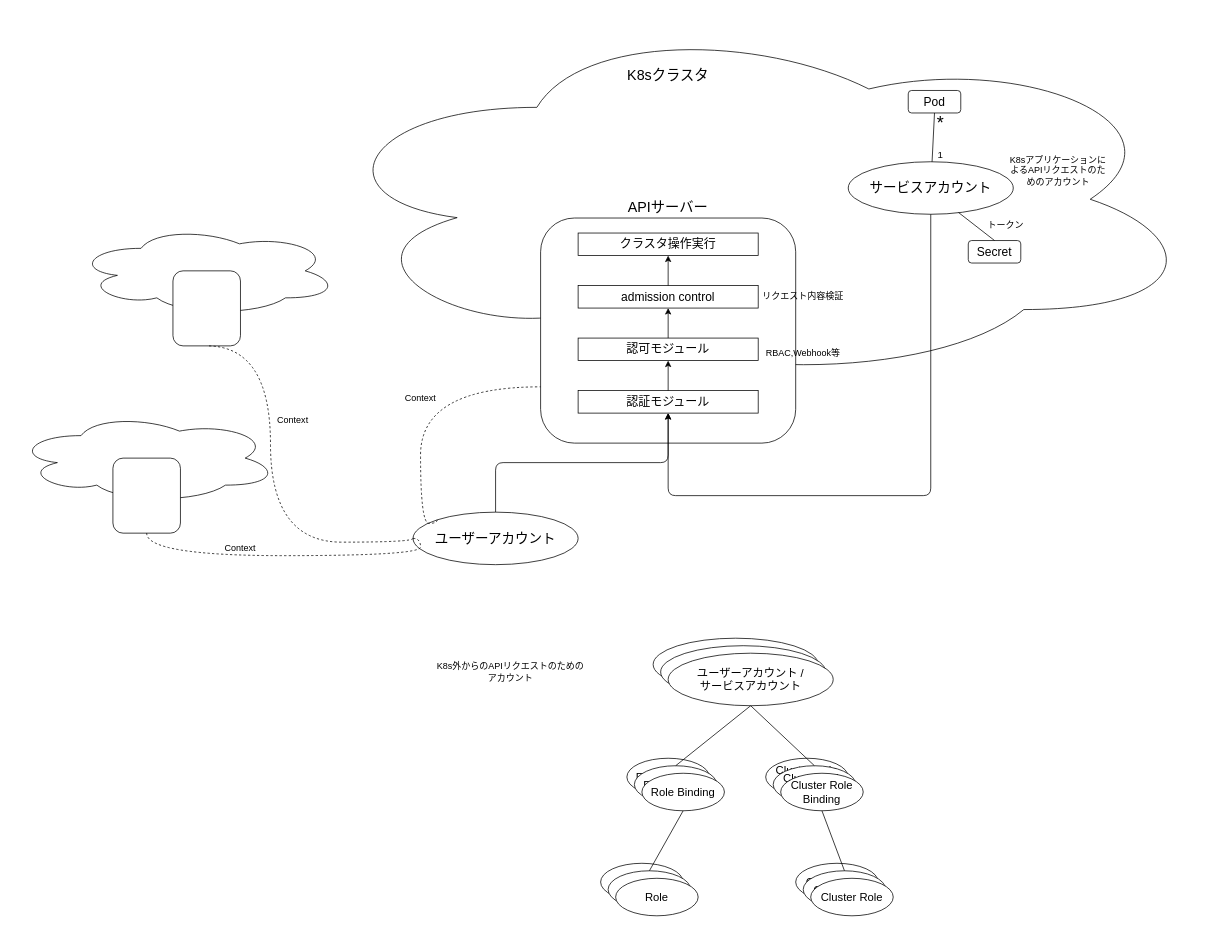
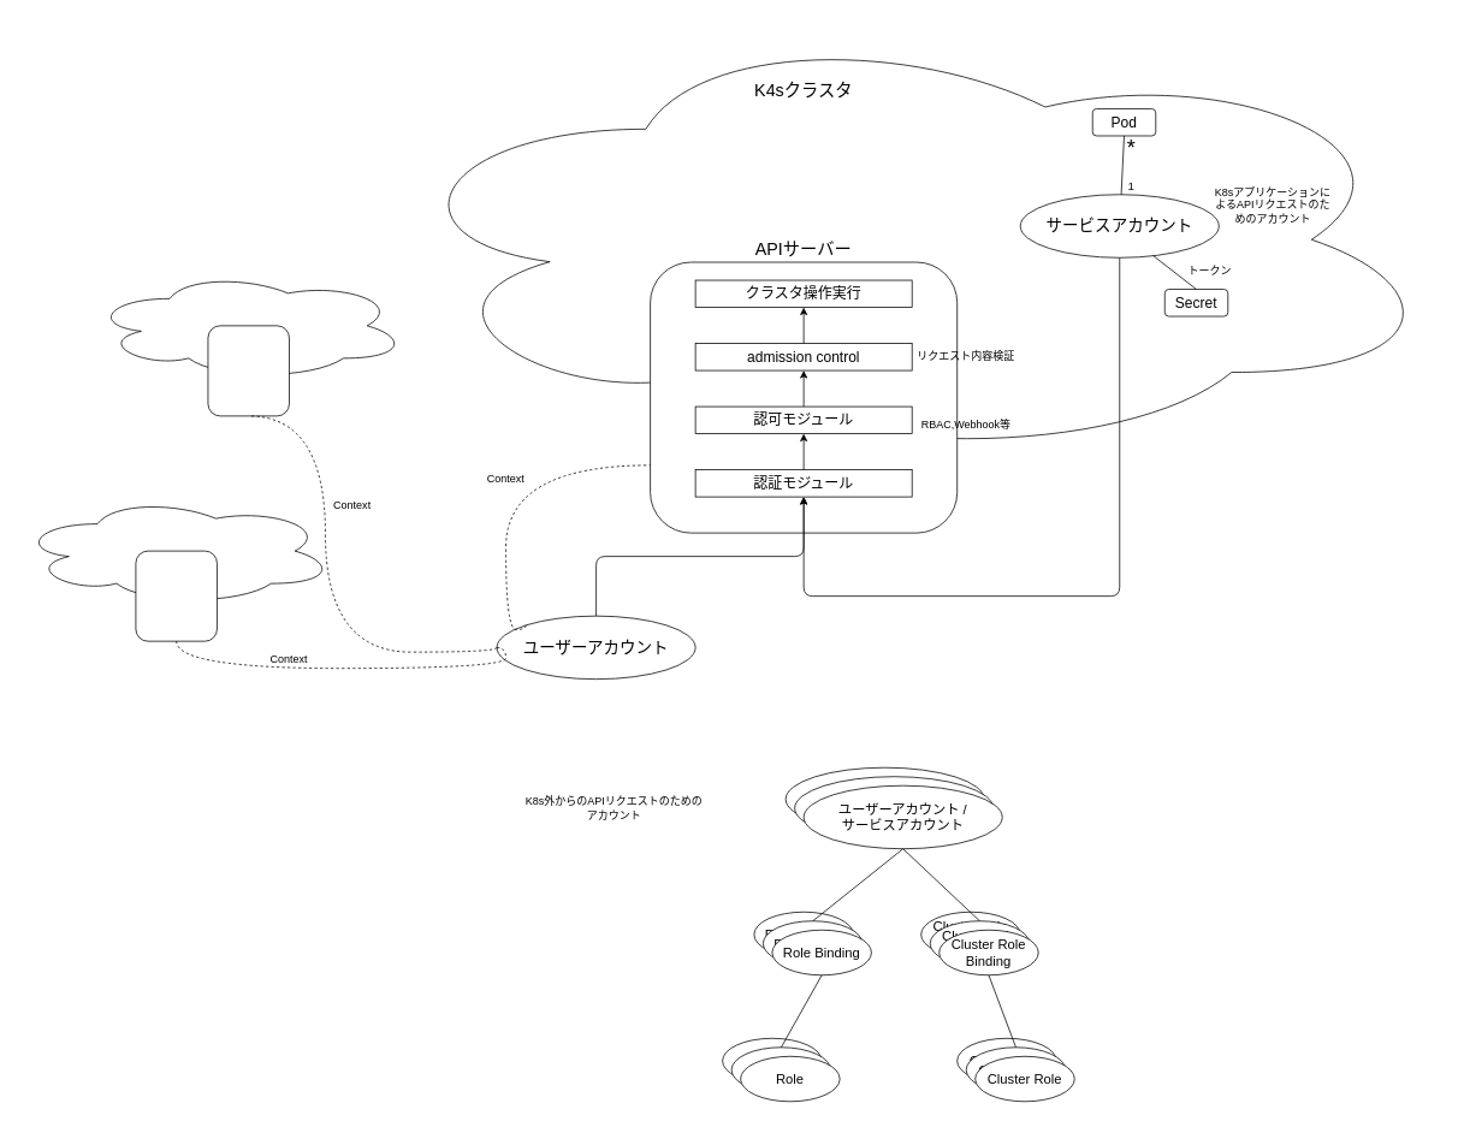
  <mxCell id="0" />
  <mxCell id="1" parent="0" />
  <mxCell id="2" value="" style="ellipse;shape=cloud;whiteSpace=wrap;html=1;" vertex="1" parent="1"><mxGeometry x="420" y="20" width="1180" height="490" as="geometry" /></mxCell>
  <mxCell id="3" value="" style="rounded=1;whiteSpace=wrap;html=1;" vertex="1" parent="1"><mxGeometry x="720" y="290" width="340" height="300" as="geometry" /></mxCell>
- <mxCell id="4" value="&lt;font style=&quot;font-size: 19px&quot;&gt;K8sクラスタ&lt;/font&gt;" style="text;html=1;strokeColor=none;fillColor=none;align=center;verticalAlign=middle;whiteSpace=wrap;rounded=0;" vertex="1" parent="1"><mxGeometry x="820" y="90" width="140" height="20" as="geometry" /></mxCell>
+ <mxCell id="4" value="&lt;font style=&quot;font-size: 19px&quot;&gt;K4sクラスタ&lt;/font&gt;" style="text;html=1;strokeColor=none;fillColor=none;align=center;verticalAlign=middle;whiteSpace=wrap;rounded=0;" vertex="1" parent="1"><mxGeometry x="820" y="90" width="140" height="20" as="geometry" /></mxCell>
  <mxCell id="5" value="&lt;font style=&quot;font-size: 19px&quot;&gt;APIサーバー&lt;/font&gt;" style="text;html=1;strokeColor=none;fillColor=none;align=center;verticalAlign=middle;whiteSpace=wrap;rounded=0;" vertex="1" parent="1"><mxGeometry x="820" y="267" width="140" height="20" as="geometry" /></mxCell>
  <mxCell id="6" value="&lt;font style=&quot;font-size: 16px&quot;&gt;クラスタ操作実行&lt;/font&gt;" style="rounded=0;whiteSpace=wrap;html=1;" vertex="1" parent="1"><mxGeometry x="770" y="310" width="240" height="30" as="geometry" /></mxCell>
  <mxCell id="7" value="&lt;font style=&quot;font-size: 16px&quot;&gt;admission control&lt;/font&gt;" style="rounded=0;whiteSpace=wrap;html=1;" vertex="1" parent="1"><mxGeometry x="770" y="380" width="240" height="30" as="geometry" /></mxCell>
  <mxCell id="8" value="&lt;font style=&quot;font-size: 16px&quot;&gt;認可モジュール&lt;/font&gt;" style="rounded=0;whiteSpace=wrap;html=1;" vertex="1" parent="1"><mxGeometry x="770" y="450" width="240" height="30" as="geometry" /></mxCell>
  <mxCell id="9" value="&lt;span style=&quot;font-size: 16px&quot;&gt;認証モジュール&lt;/span&gt;" style="rounded=0;whiteSpace=wrap;html=1;" vertex="1" parent="1"><mxGeometry x="770" y="520" width="240" height="30" as="geometry" /></mxCell>
  <mxCell id="10" value="&lt;font style=&quot;font-size: 18px&quot;&gt;ユーザーアカウント&lt;/font&gt;" style="ellipse;whiteSpace=wrap;html=1;" vertex="1" parent="1"><mxGeometry x="550" y="682" width="220" height="70" as="geometry" /></mxCell>
  <mxCell id="11" value="&lt;font style=&quot;font-size: 18px&quot;&gt;サービスアカウント&lt;/font&gt;" style="ellipse;whiteSpace=wrap;html=1;" vertex="1" parent="1"><mxGeometry x="1130" y="215" width="220" height="70" as="geometry" /></mxCell>
  <mxCell id="12" value="" style="endArrow=classic;html=1;entryX=0.5;entryY=1;entryDx=0;entryDy=0;exitX=0.5;exitY=0;exitDx=0;exitDy=0;edgeStyle=orthogonalEdgeStyle;" edge="1" parent="1" source="10" target="9"><mxGeometry width="50" height="50" relative="1" as="geometry"><mxPoint x="540" y="830" as="sourcePoint" /><mxPoint x="590" y="780" as="targetPoint" /></mxGeometry></mxCell>
  <mxCell id="13" value="" style="endArrow=classic;html=1;exitX=0.5;exitY=1;exitDx=0;exitDy=0;edgeStyle=orthogonalEdgeStyle;" edge="1" parent="1" source="11"><mxGeometry width="50" height="50" relative="1" as="geometry"><mxPoint x="680" y="697" as="sourcePoint" /><mxPoint x="890" y="550" as="targetPoint" /><Array as="points"><mxPoint x="1240" y="660" /><mxPoint x="890" y="660" /></Array></mxGeometry></mxCell>
  <mxCell id="14" value="&lt;font style=&quot;font-size: 16px&quot;&gt;Pod&lt;/font&gt;" style="rounded=1;whiteSpace=wrap;html=1;" vertex="1" parent="1"><mxGeometry x="1210" y="120" width="70" height="30" as="geometry" /></mxCell>
  <mxCell id="15" value="" style="endArrow=none;html=1;entryX=0.5;entryY=1;entryDx=0;entryDy=0;" edge="1" parent="1" source="11" target="14"><mxGeometry width="50" height="50" relative="1" as="geometry"><mxPoint x="1190" y="210" as="sourcePoint" /><mxPoint x="1240" y="160" as="targetPoint" /></mxGeometry></mxCell>
  <mxCell id="16" value="&lt;font style=&quot;font-size: 24px&quot;&gt;*&lt;/font&gt;" style="text;html=1;strokeColor=none;fillColor=none;align=center;verticalAlign=middle;whiteSpace=wrap;rounded=0;" vertex="1" parent="1"><mxGeometry x="1233" y="154" width="40" height="20" as="geometry" /></mxCell>
  <mxCell id="17" value="&lt;font style=&quot;font-size: 13px&quot;&gt;1&lt;/font&gt;" style="text;html=1;strokeColor=none;fillColor=none;align=center;verticalAlign=middle;whiteSpace=wrap;rounded=0;" vertex="1" parent="1"><mxGeometry x="1233" y="195" width="40" height="20" as="geometry" /></mxCell>
  <mxCell id="18" value="K8sアプリケーションによるAPIリクエストのためのアカウント" style="text;html=1;strokeColor=none;fillColor=none;align=center;verticalAlign=middle;whiteSpace=wrap;rounded=0;" vertex="1" parent="1"><mxGeometry x="1340" y="190" width="140" height="73" as="geometry" /></mxCell>
  <mxCell id="19" value="K8s外からのAPIリクエストのためのアカウント" style="text;html=1;strokeColor=none;fillColor=none;align=center;verticalAlign=middle;whiteSpace=wrap;rounded=0;" vertex="1" parent="1"><mxGeometry x="580" y="885" width="200" height="20" as="geometry" /></mxCell>
  <mxCell id="20" value="&lt;font style=&quot;font-size: 16px&quot;&gt;Secret&lt;/font&gt;" style="rounded=1;whiteSpace=wrap;html=1;" vertex="1" parent="1"><mxGeometry x="1290" y="320" width="70" height="30" as="geometry" /></mxCell>
  <mxCell id="21" value="" style="endArrow=none;html=1;entryX=0.668;entryY=0.966;entryDx=0;entryDy=0;entryPerimeter=0;exitX=0.5;exitY=0;exitDx=0;exitDy=0;" edge="1" parent="1" source="20" target="11"><mxGeometry width="50" height="50" relative="1" as="geometry"><mxPoint x="1390" y="400" as="sourcePoint" /><mxPoint x="1440" y="350" as="targetPoint" /></mxGeometry></mxCell>
  <mxCell id="22" value="トークン" style="text;html=1;strokeColor=none;fillColor=none;align=center;verticalAlign=middle;whiteSpace=wrap;rounded=0;" vertex="1" parent="1"><mxGeometry x="1310" y="290" width="60" height="20" as="geometry" /></mxCell>
  <mxCell id="23" value="RBAC,Webhook等" style="text;html=1;strokeColor=none;fillColor=none;align=center;verticalAlign=middle;whiteSpace=wrap;rounded=0;" vertex="1" parent="1"><mxGeometry x="1000" y="460.4" width="140" height="19.6" as="geometry" /></mxCell>
  <mxCell id="24" value="リクエスト内容検証" style="text;html=1;strokeColor=none;fillColor=none;align=center;verticalAlign=middle;whiteSpace=wrap;rounded=0;" vertex="1" parent="1"><mxGeometry x="1000" y="385.2" width="140" height="19.6" as="geometry" /></mxCell>
  <mxCell id="25" value="" style="endArrow=classic;html=1;entryX=0.5;entryY=1;entryDx=0;entryDy=0;exitX=0.5;exitY=0;exitDx=0;exitDy=0;" edge="1" parent="1" source="9" target="8"><mxGeometry width="50" height="50" relative="1" as="geometry"><mxPoint x="850" y="540" as="sourcePoint" /><mxPoint x="900" y="490" as="targetPoint" /></mxGeometry></mxCell>
  <mxCell id="26" value="" style="endArrow=classic;html=1;entryX=0.5;entryY=1;entryDx=0;entryDy=0;exitX=0.5;exitY=0;exitDx=0;exitDy=0;" edge="1" parent="1" source="8" target="7"><mxGeometry width="50" height="50" relative="1" as="geometry"><mxPoint x="900" y="530" as="sourcePoint" /><mxPoint x="900" y="490" as="targetPoint" /></mxGeometry></mxCell>
  <mxCell id="27" value="" style="endArrow=classic;html=1;entryX=0.5;entryY=1;entryDx=0;entryDy=0;exitX=0.5;exitY=0;exitDx=0;exitDy=0;" edge="1" parent="1" source="7" target="6"><mxGeometry width="50" height="50" relative="1" as="geometry"><mxPoint x="900" y="460" as="sourcePoint" /><mxPoint x="900" y="420" as="targetPoint" /></mxGeometry></mxCell>
  <mxCell id="28" value="&lt;font style=&quot;font-size: 15px&quot;&gt;ユーザーアカウント / &lt;br&gt;サービスアカウント&lt;/font&gt;" style="ellipse;whiteSpace=wrap;html=1;" vertex="1" parent="1"><mxGeometry x="870" y="850" width="220" height="70" as="geometry" /></mxCell>
  <mxCell id="29" value="&lt;font style=&quot;font-size: 15px&quot;&gt;ユーザーアカウント / &lt;br&gt;サービスアカウント&lt;/font&gt;" style="ellipse;whiteSpace=wrap;html=1;" vertex="1" parent="1"><mxGeometry x="880" y="860" width="220" height="70" as="geometry" /></mxCell>
  <mxCell id="30" value="&lt;font style=&quot;font-size: 15px&quot;&gt;ユーザーアカウント / &lt;br&gt;サービスアカウント&lt;/font&gt;" style="ellipse;whiteSpace=wrap;html=1;" vertex="1" parent="1"><mxGeometry x="890" y="870" width="220" height="70" as="geometry" /></mxCell>
  <mxCell id="31" value="&lt;font style=&quot;font-size: 15px&quot;&gt;Role Binding&lt;/font&gt;" style="ellipse;whiteSpace=wrap;html=1;" vertex="1" parent="1"><mxGeometry x="835" y="1010" width="110" height="50" as="geometry" /></mxCell>
  <mxCell id="32" value="&lt;font style=&quot;font-size: 15px&quot;&gt;Cluster Role Binding&lt;/font&gt;" style="ellipse;whiteSpace=wrap;html=1;" vertex="1" parent="1"><mxGeometry x="1020" y="1010" width="110" height="50" as="geometry" /></mxCell>
  <mxCell id="33" value="&lt;font style=&quot;font-size: 15px&quot;&gt;Role Binding&lt;/font&gt;" style="ellipse;whiteSpace=wrap;html=1;" vertex="1" parent="1"><mxGeometry x="845" y="1020" width="110" height="50" as="geometry" /></mxCell>
  <mxCell id="34" value="&lt;font style=&quot;font-size: 15px&quot;&gt;Role Binding&lt;/font&gt;" style="ellipse;whiteSpace=wrap;html=1;" vertex="1" parent="1"><mxGeometry x="855" y="1030" width="110" height="50" as="geometry" /></mxCell>
  <mxCell id="35" value="&lt;font style=&quot;font-size: 15px&quot;&gt;Cluster Role Binding&lt;/font&gt;" style="ellipse;whiteSpace=wrap;html=1;" vertex="1" parent="1"><mxGeometry x="1030" y="1020" width="110" height="50" as="geometry" /></mxCell>
  <mxCell id="36" value="&lt;font style=&quot;font-size: 15px&quot;&gt;Cluster Role Binding&lt;/font&gt;" style="ellipse;whiteSpace=wrap;html=1;" vertex="1" parent="1"><mxGeometry x="1040" y="1030" width="110" height="50" as="geometry" /></mxCell>
  <mxCell id="37" value="&lt;font style=&quot;font-size: 15px&quot;&gt;Role&lt;/font&gt;" style="ellipse;whiteSpace=wrap;html=1;" vertex="1" parent="1"><mxGeometry x="800" y="1150" width="110" height="50" as="geometry" /></mxCell>
  <mxCell id="38" value="&lt;font style=&quot;font-size: 15px&quot;&gt;Role&lt;/font&gt;" style="ellipse;whiteSpace=wrap;html=1;" vertex="1" parent="1"><mxGeometry x="810" y="1160" width="110" height="50" as="geometry" /></mxCell>
  <mxCell id="39" value="&lt;font style=&quot;font-size: 15px&quot;&gt;Role&lt;/font&gt;" style="ellipse;whiteSpace=wrap;html=1;" vertex="1" parent="1"><mxGeometry x="820" y="1170" width="110" height="50" as="geometry" /></mxCell>
  <mxCell id="40" value="&lt;font style=&quot;font-size: 15px&quot;&gt;Cluster Role&lt;/font&gt;" style="ellipse;whiteSpace=wrap;html=1;" vertex="1" parent="1"><mxGeometry x="1060" y="1150" width="110" height="50" as="geometry" /></mxCell>
  <mxCell id="41" value="&lt;font style=&quot;font-size: 15px&quot;&gt;Cluster Role&lt;/font&gt;" style="ellipse;whiteSpace=wrap;html=1;" vertex="1" parent="1"><mxGeometry x="1070" y="1160" width="110" height="50" as="geometry" /></mxCell>
  <mxCell id="42" value="&lt;font style=&quot;font-size: 15px&quot;&gt;Cluster Role&lt;/font&gt;" style="ellipse;whiteSpace=wrap;html=1;" vertex="1" parent="1"><mxGeometry x="1080" y="1170" width="110" height="50" as="geometry" /></mxCell>
  <mxCell id="43" value="" style="endArrow=none;html=1;entryX=0.5;entryY=1;entryDx=0;entryDy=0;exitX=0.5;exitY=0;exitDx=0;exitDy=0;" edge="1" parent="1" source="38" target="34"><mxGeometry width="50" height="50" relative="1" as="geometry"><mxPoint x="860" y="1150" as="sourcePoint" /><mxPoint x="910" y="1100" as="targetPoint" /></mxGeometry></mxCell>
  <mxCell id="44" value="" style="endArrow=none;html=1;entryX=0.5;entryY=1;entryDx=0;entryDy=0;exitX=0.5;exitY=0;exitDx=0;exitDy=0;" edge="1" parent="1" source="41" target="36"><mxGeometry width="50" height="50" relative="1" as="geometry"><mxPoint x="875" y="1170" as="sourcePoint" /><mxPoint x="920" y="1090" as="targetPoint" /></mxGeometry></mxCell>
  <mxCell id="45" value="" style="endArrow=none;html=1;entryX=0.5;entryY=1;entryDx=0;entryDy=0;exitX=0.5;exitY=0;exitDx=0;exitDy=0;" edge="1" parent="1" source="33" target="30"><mxGeometry width="50" height="50" relative="1" as="geometry"><mxPoint x="875" y="1170" as="sourcePoint" /><mxPoint x="920" y="1090" as="targetPoint" /></mxGeometry></mxCell>
  <mxCell id="46" value="" style="endArrow=none;html=1;entryX=0.5;entryY=1;entryDx=0;entryDy=0;exitX=0.5;exitY=0;exitDx=0;exitDy=0;" edge="1" parent="1" source="35" target="30"><mxGeometry width="50" height="50" relative="1" as="geometry"><mxPoint x="910" y="1030" as="sourcePoint" /><mxPoint x="1010" y="950" as="targetPoint" /></mxGeometry></mxCell>
  <mxCell id="47" value="" style="endArrow=none;dashed=1;html=1;entryX=0;entryY=0.75;entryDx=0;entryDy=0;exitX=0;exitY=0;exitDx=0;exitDy=0;edgeStyle=orthogonalEdgeStyle;curved=1;" edge="1" parent="1" source="10" target="3"><mxGeometry width="50" height="50" relative="1" as="geometry"><mxPoint x="600" y="600" as="sourcePoint" /><mxPoint x="650" y="550" as="targetPoint" /><Array as="points"><mxPoint x="560" y="697" /><mxPoint x="560" y="515" /></Array></mxGeometry></mxCell>
  <mxCell id="48" value="Context" style="text;html=1;strokeColor=none;fillColor=none;align=center;verticalAlign=middle;whiteSpace=wrap;rounded=0;" vertex="1" parent="1"><mxGeometry x="520" y="520" width="80" height="20" as="geometry" /></mxCell>
  <mxCell id="49" value="" style="ellipse;shape=cloud;whiteSpace=wrap;html=1;" vertex="1" parent="1"><mxGeometry x="100" y="300.4" width="350" height="120" as="geometry" /></mxCell>
  <mxCell id="50" value="" style="rounded=1;whiteSpace=wrap;html=1;" vertex="1" parent="1"><mxGeometry x="230" y="360.4" width="90" height="100" as="geometry" /></mxCell>
  <mxCell id="51" value="" style="ellipse;shape=cloud;whiteSpace=wrap;html=1;" vertex="1" parent="1"><mxGeometry x="20" y="550" width="350" height="120" as="geometry" /></mxCell>
  <mxCell id="52" value="" style="rounded=1;whiteSpace=wrap;html=1;" vertex="1" parent="1"><mxGeometry x="150" y="610" width="90" height="100" as="geometry" /></mxCell>
  <mxCell id="53" value="" style="endArrow=none;dashed=1;html=1;entryX=0.5;entryY=1;entryDx=0;entryDy=0;exitX=0;exitY=0.5;exitDx=0;exitDy=0;edgeStyle=orthogonalEdgeStyle;curved=1;" edge="1" parent="1" source="10" target="50"><mxGeometry width="50" height="50" relative="1" as="geometry"><mxPoint x="430" y="600" as="sourcePoint" /><mxPoint x="480" y="550" as="targetPoint" /><Array as="points"><mxPoint x="360" y="722" /><mxPoint x="360" y="460" /></Array></mxGeometry></mxCell>
  <mxCell id="54" value="" style="endArrow=none;dashed=1;html=1;entryX=0.5;entryY=1;entryDx=0;entryDy=0;exitX=0;exitY=0.5;exitDx=0;exitDy=0;edgeStyle=orthogonalEdgeStyle;curved=1;" edge="1" parent="1" source="10" target="52"><mxGeometry width="50" height="50" relative="1" as="geometry"><mxPoint x="570" y="732" as="sourcePoint" /><mxPoint x="285" y="470.4" as="targetPoint" /><Array as="points"><mxPoint x="560" y="740" /><mxPoint x="195" y="740" /></Array></mxGeometry></mxCell>
  <mxCell id="55" value="Context" style="text;html=1;strokeColor=none;fillColor=none;align=center;verticalAlign=middle;whiteSpace=wrap;rounded=0;" vertex="1" parent="1"><mxGeometry x="350" y="550" width="80" height="20" as="geometry" /></mxCell>
  <mxCell id="56" value="Context" style="text;html=1;strokeColor=none;fillColor=none;align=center;verticalAlign=middle;whiteSpace=wrap;rounded=0;" vertex="1" parent="1"><mxGeometry x="280" y="720" width="80" height="20" as="geometry" /></mxCell>
